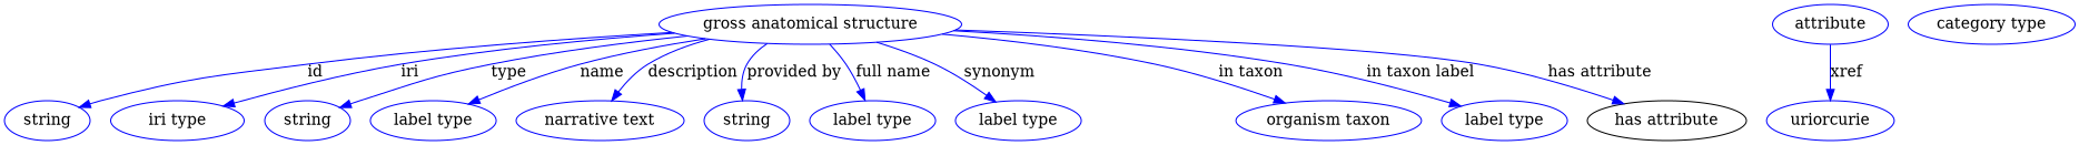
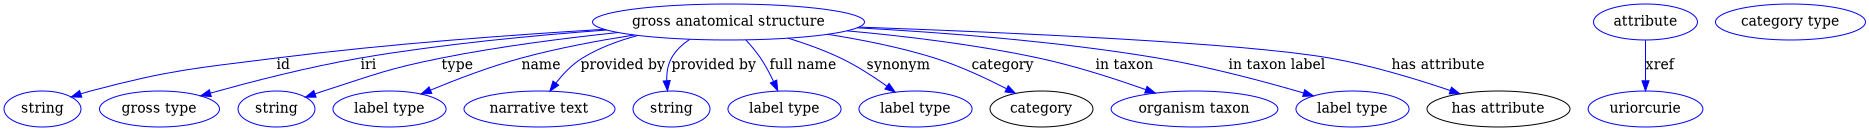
  digraph {
    node [color=blue]
    edge [color=blue style=solid]
    n1 [height=0.5 label="gross anatomical structure" width=3.7733]
    n2 [height=0.5 label=string width=1.0652]
-   n3 [height=0.5 label="iri type" width=1.2277]
+   n3 [height=0.5 label="gross type" width=1.2277]
    n4 [height=0.5 label=string width=1.0652]
    n5 [height=0.5 label="label type" width=1.5707]
    n6 [height=0.5 label="narrative text" width=2.0943]
    n7 [height=0.5 label=string width=1.0652]
    n8 [height=0.5 label="label type" width=1.5707]
    n9 [height=0.5 label="label type" width=1.5707]
+   category [height=0.5 width=1.4263 color=""]
    n11 [height=0.5 label="organism taxon" width=2.3109]
    n12 [height=0.5 label="label type" width=1.5707]
    "has attribute" [height=0.5 width=1.9859 color=""]
    n14 [height=0.5 label=uriorcurie width=1.5887]
    n15 [height=0.5 label="category type" width=2.0762]
    n16 [height=0.5 label=attribute width=1.4443]
    n1 -> n2 [label=id]
    n1 -> n3 [label=iri]
    n1 -> n4 [label=type]
    n1 -> n5 [label=name]
-   n1 -> n6 [label=description]
+   n1 -> n6 [label="provided by"]
    n1 -> n7 [label="provided by"]
    n1 -> n8 [label="full name"]
    n1 -> n9 [label=synonym]
+   n1 -> category [label=category]
    n1 -> n11 [label="in taxon"]
    n1 -> n12 [label="in taxon label"]
    n1 -> "has attribute" [label="has attribute"]
    n16 -> n14 [label=xref]
  }
